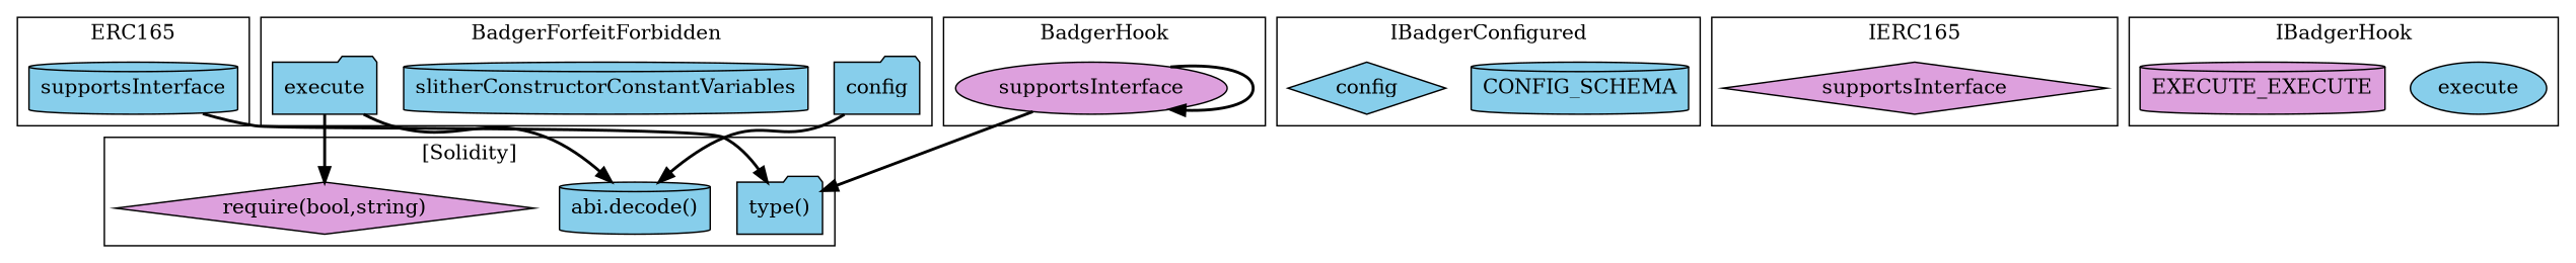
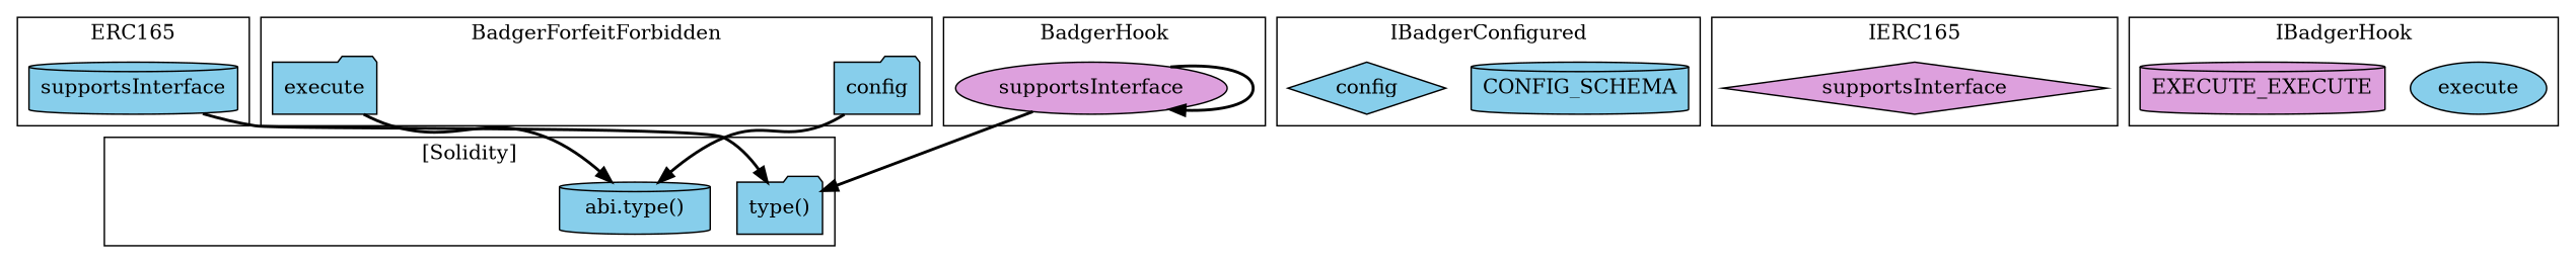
  strict digraph {
    node [fillcolor=skyblue shape=cylinder style=filled]
    edge [style=bold]
    n1 [label=supportsInterface]
    n2 [label=CONFIG_SCHEMA]
    n3 [label=config shape=diamond]
    n4 [label=config shape=folder]
-   n5 [label=slitherConstructorConstantVariables]
    n6 [label=execute shape=folder]
    n7 [fillcolor=plum label=supportsInterface shape=diamond]
    n8 [label=execute shape=ellipse]
    n9 [fillcolor=plum label=EXECUTE_EXECUTE]
    n10 [fillcolor=plum label=supportsInterface shape=ellipse]
    "type()" [shape=folder]
-   "abi.decode()"
-   "require(bool,string)" [fillcolor=plum shape=diamond]
+   "abi.decode()" [label="abi.type()"]
    subgraph cluster_1 {
      label=ERC165
      n1
    }
    subgraph cluster_2 {
      label=IBadgerConfigured
      n2
      n3
    }
    subgraph cluster_3 {
      label=BadgerForfeitForbidden
      n4
-     n5
      n6
    }
    subgraph cluster_4 {
      label=IERC165
      n7
    }
    subgraph cluster_5 {
      label=IBadgerHook
      n8
      n9
    }
    subgraph cluster_6 {
      label=BadgerHook
      n10
    }
    subgraph cluster_7 {
      label="[Solidity]"
      "type()"
      "abi.decode()"
-     "require(bool,string)"
    }
    n1 -> "type()"
    n4 -> "abi.decode()"
    n6 -> "abi.decode()"
-   n6 -> "require(bool,string)"
    n10 -> n10
    n10 -> "type()"
  }
